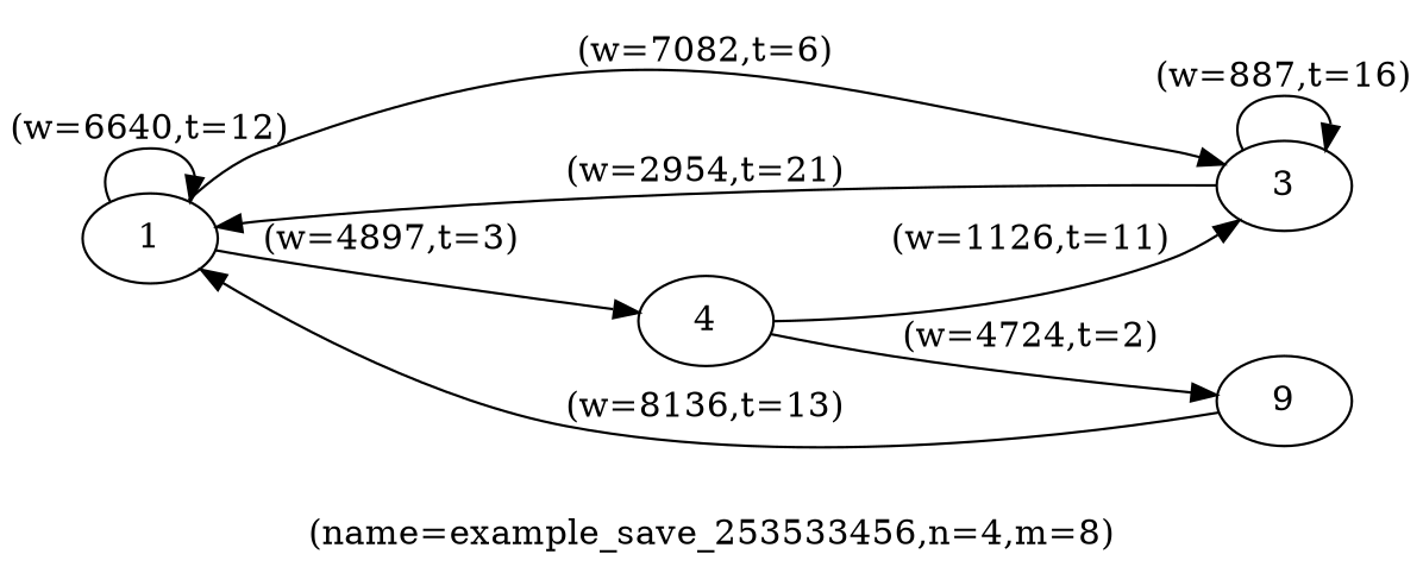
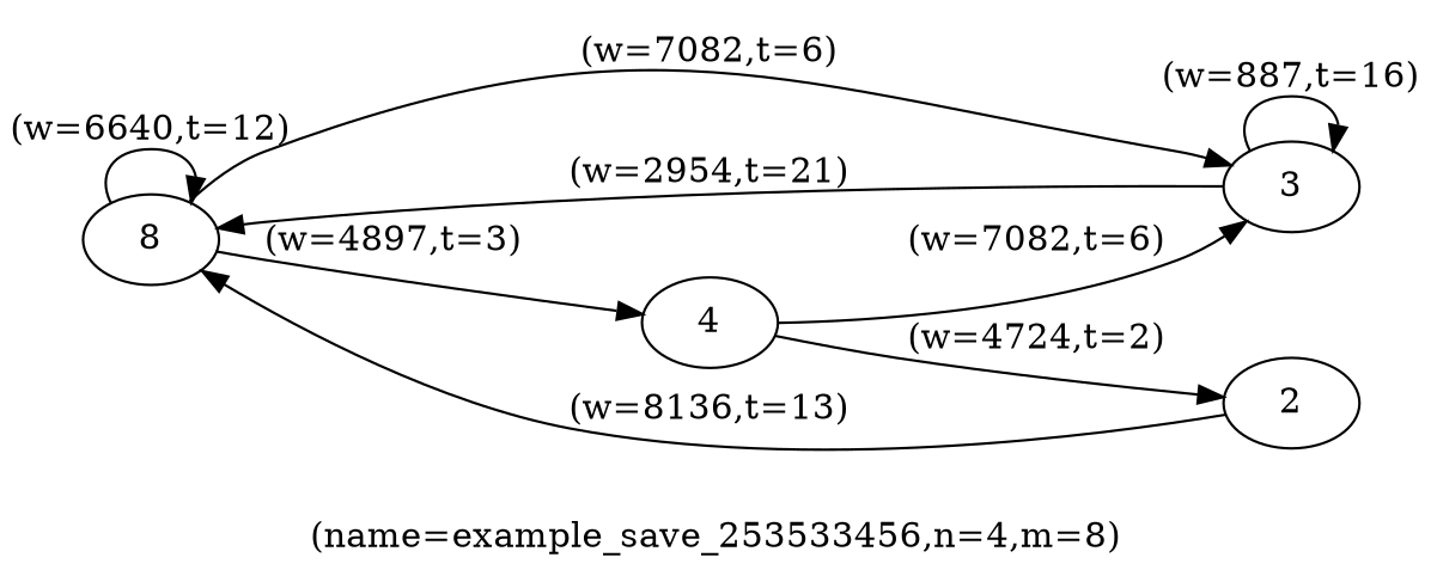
  digraph {
    label="(name=example_save_253533456,n=4,m=8)"
    rankdir=LR
-   n1 [label=1]
+   n1 [label=8]
    n2 [label=3]
    n3 [label=4]
-   n4 [label=9]
+   n4 [label=2]
    n1 -> n1 [label="(w=6640,t=12)"]
    n1 -> n2 [label="(w=7082,t=6)"]
    n1 -> n3 [label="(w=4897,t=3)"]
    n2 -> n1 [label="(w=2954,t=21)"]
    n2 -> n2 [label="(w=887,t=16)"]
-   n3 -> n2 [label="(w=1126,t=11)"]
+   n3 -> n2 [label="(w=7082,t=6)"]
    n3 -> n4 [label="(w=4724,t=2)"]
    n4 -> n1 [label="(w=8136,t=13)"]
  }
